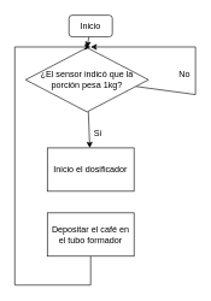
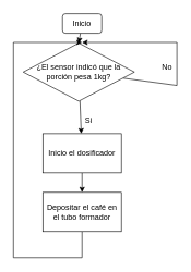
  <mxCell id="0" />
  <mxCell id="1" parent="0" />
  <mxCell id="2" value="" style="edgeStyle=none;html=1;" edge="1" parent="1" source="4" target="8"><mxGeometry relative="1" as="geometry" /></mxCell>
  <mxCell id="3" style="edgeStyle=none;rounded=0;html=1;strokeColor=default;" edge="1" parent="1" source="4"><mxGeometry relative="1" as="geometry"><mxPoint x="125" y="64" as="targetPoint" /><Array as="points"><mxPoint x="270" y="130" /><mxPoint x="270" y="64" /></Array></mxGeometry></mxCell>
  <mxCell id="4" value="¿El sensor indicó que la porción pesa 1kg?" style="rhombus;whiteSpace=wrap;html=1;" vertex="1" parent="1"><mxGeometry x="35" y="65" width="170" height="89" as="geometry" /></mxCell>
  <mxCell id="5" value="" style="edgeStyle=none;html=1;entryX=0.5;entryY=0;entryDx=0;entryDy=0;" edge="1" parent="1" source="6" target="4"><mxGeometry relative="1" as="geometry"><mxPoint x="125" y="80" as="targetPoint" /></mxGeometry></mxCell>
  <mxCell id="6" value="Inicio" style="rounded=1;whiteSpace=wrap;html=1;" vertex="1" parent="1"><mxGeometry x="95" y="20" width="60" height="30" as="geometry" /></mxCell>
+ <mxCell id="7" value="" style="edgeStyle=none;html=1;" edge="1" parent="1" source="8" target="10"><mxGeometry relative="1" as="geometry" /></mxCell>
  <mxCell id="8" value="Inicio el dosificador" style="whiteSpace=wrap;html=1;" vertex="1" parent="1"><mxGeometry x="65" y="204" width="120" height="60" as="geometry" /></mxCell>
  <mxCell id="9" style="edgeStyle=none;html=1;strokeColor=default;rounded=0;" edge="1" parent="1" source="10"><mxGeometry relative="1" as="geometry"><mxPoint x="125" y="64" as="targetPoint" /><Array as="points"><mxPoint x="125" y="394" /><mxPoint x="20" y="394" /><mxPoint x="20" y="64" /></Array></mxGeometry></mxCell>
  <mxCell id="10" value="Depositar el café en el tubo formador" style="whiteSpace=wrap;html=1;" vertex="1" parent="1"><mxGeometry x="65" y="294" width="120" height="60" as="geometry" /></mxCell>
  <mxCell id="11" value="Si" style="text;html=1;strokeColor=none;fillColor=none;align=center;verticalAlign=middle;whiteSpace=wrap;rounded=0;" vertex="1" parent="1"><mxGeometry x="120" y="174" width="30" height="20" as="geometry" /></mxCell>
  <mxCell id="12" value="No" style="text;html=1;strokeColor=none;fillColor=none;align=center;verticalAlign=middle;whiteSpace=wrap;rounded=0;" vertex="1" parent="1"><mxGeometry x="240" y="94" width="30" height="16" as="geometry" /></mxCell>
